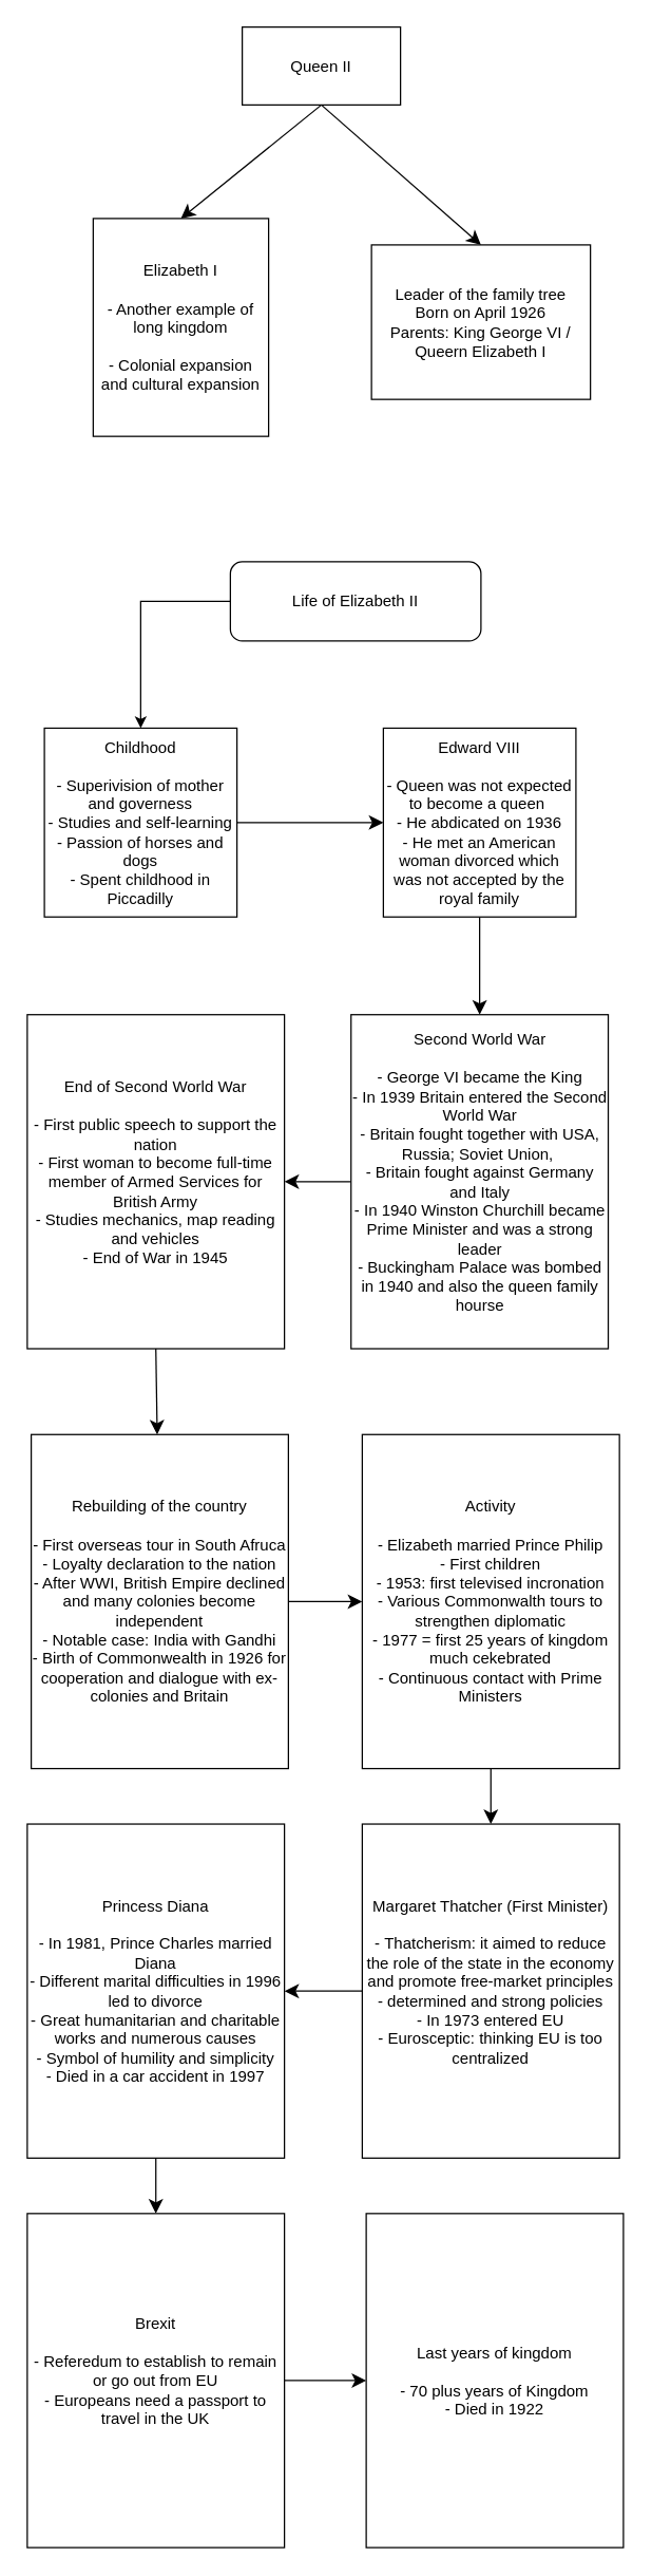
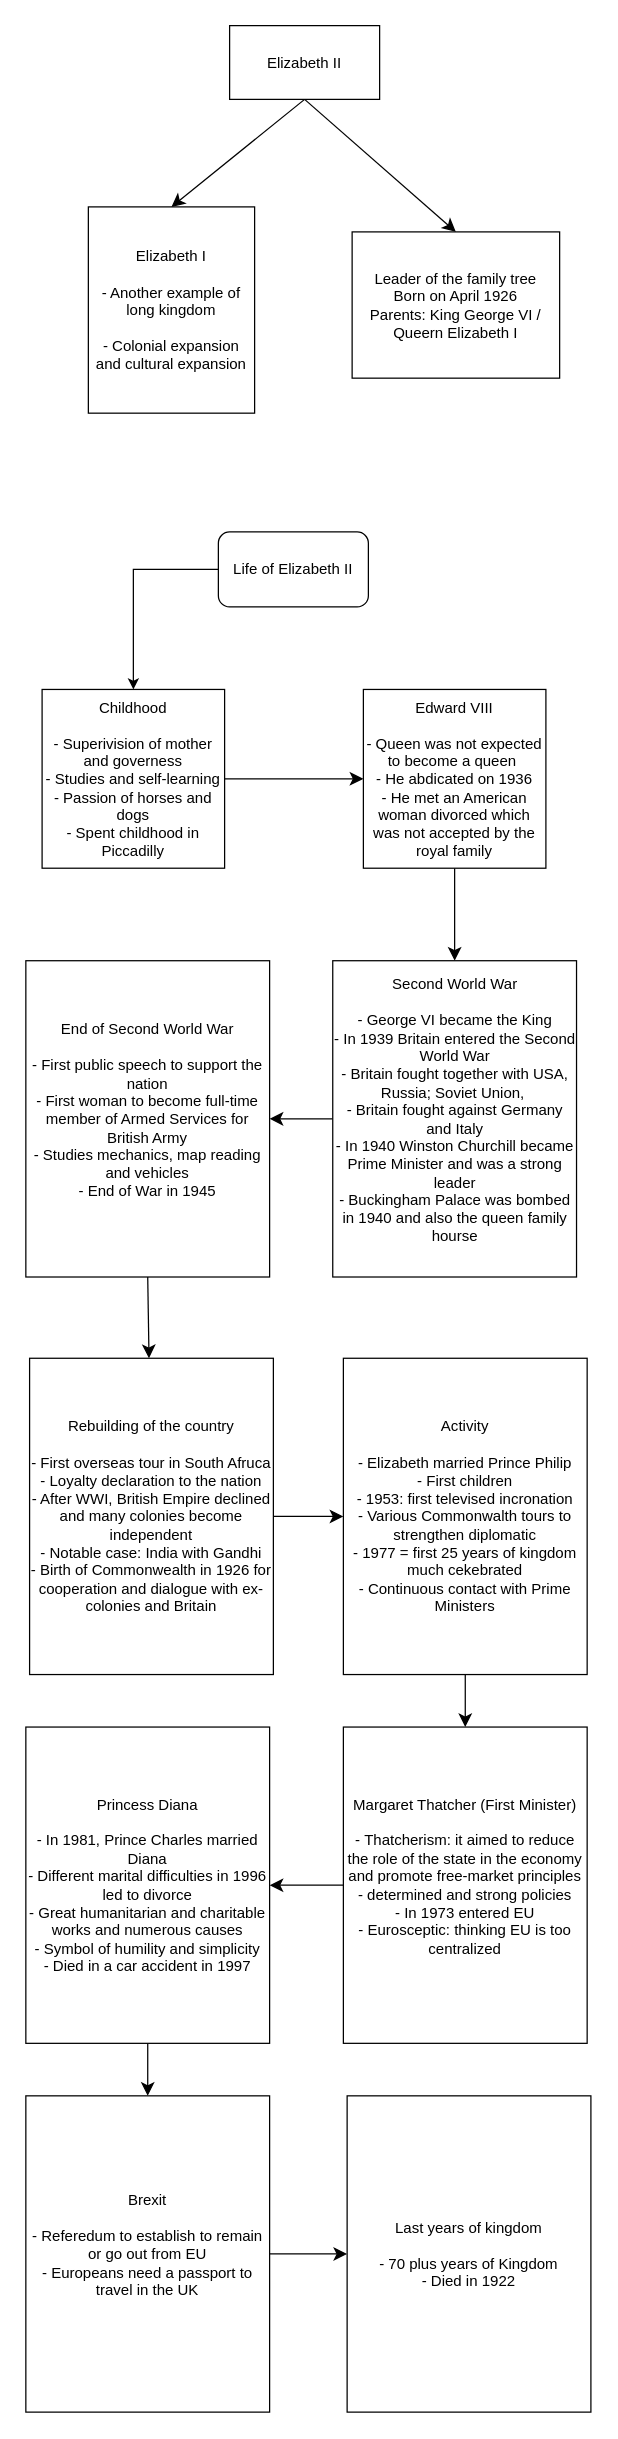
  <mxCell id="0" />
  <mxCell id="1" parent="0" />
  <mxCell id="2" style="edgeStyle=none;curved=1;rounded=0;orthogonalLoop=1;jettySize=auto;html=1;exitX=0.5;exitY=1;exitDx=0;exitDy=0;entryX=0.5;entryY=0;entryDx=0;entryDy=0;fontSize=12;startSize=8;endSize=8;" parent="1" source="4" target="5" edge="1"><mxGeometry relative="1" as="geometry" /></mxCell>
  <mxCell id="3" style="edgeStyle=none;curved=1;rounded=0;orthogonalLoop=1;jettySize=auto;html=1;exitX=0.5;exitY=1;exitDx=0;exitDy=0;entryX=0.5;entryY=0;entryDx=0;entryDy=0;fontSize=12;startSize=8;endSize=8;" parent="1" source="4" target="6" edge="1"><mxGeometry relative="1" as="geometry" /></mxCell>
- <mxCell id="4" value="Queen II" style="rounded=0;whiteSpace=wrap;html=1;" parent="1" vertex="1"><mxGeometry x="183" y="20" width="120" height="59" as="geometry" /></mxCell>
+ <mxCell id="4" value="Elizabeth II" style="rounded=0;whiteSpace=wrap;html=1;" parent="1" vertex="1"><mxGeometry x="183" y="20" width="120" height="59" as="geometry" /></mxCell>
  <mxCell id="5" value="Elizabeth I&lt;br&gt;&lt;br&gt;- Another example of long kingdom&lt;br&gt;&lt;br&gt;- Colonial expansion and cultural expansion" style="rounded=0;whiteSpace=wrap;html=1;" parent="1" vertex="1"><mxGeometry x="70" y="165" width="133" height="165" as="geometry" /></mxCell>
  <mxCell id="6" value="Leader of the family tree&lt;br&gt;Born on April 1926&lt;br&gt;Parents: King George VI / Queern Elizabeth I" style="rounded=0;whiteSpace=wrap;html=1;" parent="1" vertex="1"><mxGeometry x="281" y="185" width="166" height="117" as="geometry" /></mxCell>
  <mxCell id="7" style="edgeStyle=none;curved=1;rounded=0;orthogonalLoop=1;jettySize=auto;html=1;exitX=1;exitY=0.5;exitDx=0;exitDy=0;entryX=0;entryY=0.5;entryDx=0;entryDy=0;fontSize=12;startSize=8;endSize=8;" parent="1" source="8" target="10" edge="1"><mxGeometry relative="1" as="geometry" /></mxCell>
  <mxCell id="8" value="Childhood&lt;br&gt;&lt;br&gt;- Superivision of mother and governess&lt;br&gt;- Studies and self-learning&lt;br&gt;- Passion of horses and dogs&lt;br&gt;- Spent childhood in Piccadilly" style="rounded=0;whiteSpace=wrap;html=1;" parent="1" vertex="1"><mxGeometry x="33" y="551" width="146" height="143" as="geometry" /></mxCell>
  <mxCell id="9" style="edgeStyle=none;curved=1;rounded=0;orthogonalLoop=1;jettySize=auto;html=1;exitX=0.5;exitY=1;exitDx=0;exitDy=0;fontSize=12;startSize=8;endSize=8;" parent="1" source="10" target="12" edge="1"><mxGeometry relative="1" as="geometry" /></mxCell>
  <mxCell id="10" value="Edward VIII&lt;br&gt;&lt;br&gt;- Queen was not expected to become a queen&amp;nbsp;&lt;br&gt;- He abdicated on 1936&lt;br&gt;- He met an American woman divorced which was not accepted by the royal family" style="rounded=0;whiteSpace=wrap;html=1;" parent="1" vertex="1"><mxGeometry x="290" y="551" width="146" height="143" as="geometry" /></mxCell>
  <mxCell id="11" style="edgeStyle=none;curved=1;rounded=0;orthogonalLoop=1;jettySize=auto;html=1;exitX=0;exitY=0.5;exitDx=0;exitDy=0;fontSize=12;startSize=8;endSize=8;" parent="1" source="12" target="14" edge="1"><mxGeometry relative="1" as="geometry" /></mxCell>
  <mxCell id="12" value="Second World War&lt;br&gt;&lt;br&gt;- George VI became the King&lt;br&gt;- In 1939 Britain entered the Second World War&lt;br&gt;- Britain fought together with USA, Russia; Soviet Union,&amp;nbsp;&lt;br&gt;- Britain fought against Germany and Italy&lt;br&gt;- In 1940 Winston Churchill became Prime Minister and was a strong leader&lt;br&gt;- Buckingham Palace was bombed in 1940 and also the queen family hourse&lt;div&gt;&lt;br/&gt;&lt;/div&gt;" style="rounded=0;whiteSpace=wrap;html=1;" parent="1" vertex="1"><mxGeometry x="265.5" y="768" width="195" height="253" as="geometry" /></mxCell>
  <mxCell id="13" style="edgeStyle=none;curved=1;rounded=0;orthogonalLoop=1;jettySize=auto;html=1;exitX=0.5;exitY=1;exitDx=0;exitDy=0;fontSize=12;startSize=8;endSize=8;" parent="1" source="14" target="16" edge="1"><mxGeometry relative="1" as="geometry" /></mxCell>
  <mxCell id="14" value="End of Second World War&lt;br&gt;&lt;br&gt;- First public speech to support the nation&lt;br&gt;- First woman to become full-time member of Armed Services for British Army&lt;br&gt;- Studies mechanics, map reading and vehicles&lt;br&gt;- End of War in 1945&lt;div&gt;&lt;br/&gt;&lt;/div&gt;" style="rounded=0;whiteSpace=wrap;html=1;" parent="1" vertex="1"><mxGeometry x="20" y="768" width="195" height="253" as="geometry" /></mxCell>
  <mxCell id="15" style="edgeStyle=none;curved=1;rounded=0;orthogonalLoop=1;jettySize=auto;html=1;exitX=1;exitY=0.5;exitDx=0;exitDy=0;fontSize=12;startSize=8;endSize=8;" parent="1" source="16" target="18" edge="1"><mxGeometry relative="1" as="geometry" /></mxCell>
  <mxCell id="16" value="Rebuilding of the country&lt;br&gt;&lt;br&gt;- First overseas tour in South Afruca&lt;br&gt;- Loyalty declaration to the nation&lt;br&gt;- After WWI, British Empire declined and many colonies become independent&lt;br&gt;- Notable case: India with Gandhi&lt;br&gt;&lt;div&gt;- Birth of Commonwealth in 1926 for cooperation and dialogue with ex-colonies and Britain&lt;br&gt;&lt;/div&gt;" style="rounded=0;whiteSpace=wrap;html=1;" parent="1" vertex="1"><mxGeometry x="23" y="1086" width="195" height="253" as="geometry" /></mxCell>
  <mxCell id="17" style="edgeStyle=none;curved=1;rounded=0;orthogonalLoop=1;jettySize=auto;html=1;exitX=0.5;exitY=1;exitDx=0;exitDy=0;entryX=0.5;entryY=0;entryDx=0;entryDy=0;fontSize=12;startSize=8;endSize=8;" parent="1" source="18" target="20" edge="1"><mxGeometry relative="1" as="geometry" /></mxCell>
  <mxCell id="18" value="Activity&lt;br&gt;&lt;br&gt;- Elizabeth married Prince Philip&lt;br&gt;- First children&lt;br&gt;- 1953: first televised incronation&lt;div&gt;- Various Commonwalth tours to strengthen diplomatic&lt;br&gt;- 1977 = first 25 years of kingdom much cekebrated&lt;br&gt;- Continuous contact with Prime Ministers&lt;/div&gt;" style="rounded=0;whiteSpace=wrap;html=1;" parent="1" vertex="1"><mxGeometry x="274" y="1086" width="195" height="253" as="geometry" /></mxCell>
  <mxCell id="19" style="edgeStyle=none;curved=1;rounded=0;orthogonalLoop=1;jettySize=auto;html=1;exitX=0;exitY=0.5;exitDx=0;exitDy=0;entryX=1;entryY=0.5;entryDx=0;entryDy=0;fontSize=12;startSize=8;endSize=8;" parent="1" source="20" target="22" edge="1"><mxGeometry relative="1" as="geometry" /></mxCell>
  <mxCell id="20" value="Margaret Thatcher (First Minister)&lt;br&gt;&lt;br&gt;-&amp;nbsp;Thatcherism: it aimed to reduce the role of the state in the economy and promote free-market principles&lt;br&gt;- determined and strong policies&lt;br&gt;- In 1973 entered EU&lt;br&gt;- Eurosceptic: thinking EU is too centralized&lt;div&gt;&lt;br&gt;&lt;/div&gt;" style="rounded=0;whiteSpace=wrap;html=1;" parent="1" vertex="1"><mxGeometry x="274" y="1381" width="195" height="253" as="geometry" /></mxCell>
  <mxCell id="21" style="edgeStyle=none;curved=1;rounded=0;orthogonalLoop=1;jettySize=auto;html=1;exitX=0.5;exitY=1;exitDx=0;exitDy=0;entryX=0.5;entryY=0;entryDx=0;entryDy=0;fontSize=12;startSize=8;endSize=8;" parent="1" source="22" target="24" edge="1"><mxGeometry relative="1" as="geometry" /></mxCell>
  <mxCell id="22" value="Princess Diana&lt;br&gt;&lt;br&gt;- In 1981, Prince Charles married Diana&lt;br&gt;- Different marital difficulties in 1996 led to divorce&lt;div&gt;- Great humanitarian and charitable works and numerous causes&lt;br&gt;- Symbol of humility and simplicity&lt;br&gt;- Died in a car accident in 1997&lt;/div&gt;" style="rounded=0;whiteSpace=wrap;html=1;" parent="1" vertex="1"><mxGeometry x="20" y="1381" width="195" height="253" as="geometry" /></mxCell>
  <mxCell id="23" style="edgeStyle=none;curved=1;rounded=0;orthogonalLoop=1;jettySize=auto;html=1;exitX=1;exitY=0.5;exitDx=0;exitDy=0;entryX=0;entryY=0.5;entryDx=0;entryDy=0;fontSize=12;startSize=8;endSize=8;" parent="1" source="24" target="25" edge="1"><mxGeometry relative="1" as="geometry" /></mxCell>
  <mxCell id="24" value="Brexit&lt;br&gt;&lt;br&gt;- Referedum to establish to remain or go out from EU&lt;br&gt;- Europeans need a passport to travel in the UK&lt;div&gt;&lt;br/&gt;&lt;/div&gt;" style="rounded=0;whiteSpace=wrap;html=1;" parent="1" vertex="1"><mxGeometry x="20" y="1676" width="195" height="253" as="geometry" /></mxCell>
  <mxCell id="25" value="Last years of kingdom&lt;br&gt;&lt;br&gt;- 70 plus years of Kingdom&lt;div&gt;- Died in 1922&lt;/div&gt;" style="rounded=0;whiteSpace=wrap;html=1;" parent="1" vertex="1"><mxGeometry x="277" y="1676" width="195" height="253" as="geometry" /></mxCell>
  <mxCell id="26" style="edgeStyle=orthogonalEdgeStyle;rounded=0;orthogonalLoop=1;jettySize=auto;html=1;exitX=0;exitY=0.5;exitDx=0;exitDy=0;entryX=0.5;entryY=0;entryDx=0;entryDy=0;" edge="1" parent="1" source="27" target="8"><mxGeometry relative="1" as="geometry" /></mxCell>
- <mxCell id="27" value="Life of Elizabeth II" style="rounded=1;whiteSpace=wrap;html=1;" vertex="1" parent="1"><mxGeometry x="174" y="425" width="190" height="60" as="geometry" /></mxCell>
+ <mxCell id="27" value="Life of Elizabeth II" style="rounded=1;whiteSpace=wrap;html=1;" vertex="1" parent="1"><mxGeometry x="174" y="425" width="120" height="60" as="geometry" /></mxCell>
